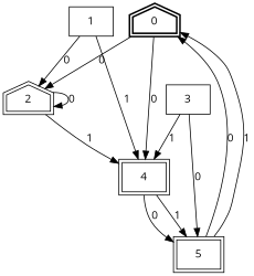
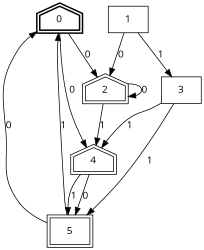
  digraph {
    fontname="Open Sans"
    node [fontname="Open Sans" peripheries=2 shape=box]
    edge [fontname="Open Sans"]
    0 [shape=house style=bold]
    2 [shape=house]
-   4
+   4 [shape=house]
    1 [peripheries=""]
    3 [peripheries=""]
    5
    0 -> 2 [label=0]
    0 -> 4 [label=0]
    2 -> 2 [label=0]
    2 -> 4 [label=1]
    4 -> 5 [label=0]
    4 -> 5 [label=1]
    1 -> 2 [label=0]
-   1 -> 4 [label=1]
+   1 -> 3 [label=1]
    3 -> 4 [label=1]
-   3 -> 5 [label=0]
+   3 -> 5 [label=1]
    5 -> 0 [label=0]
    5 -> 0 [label=1]
  }
